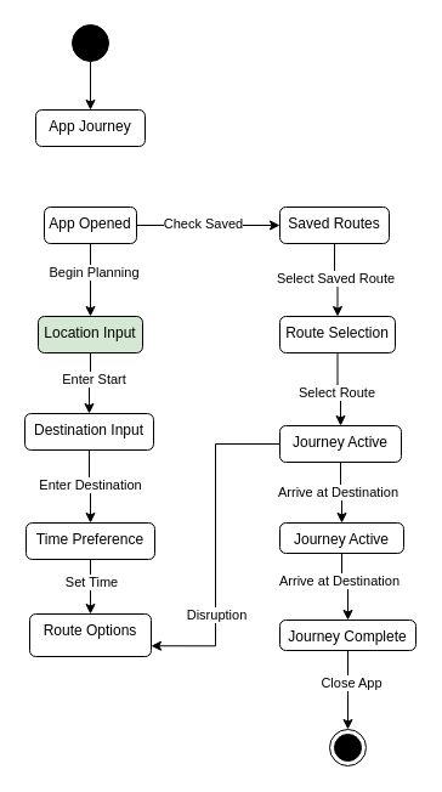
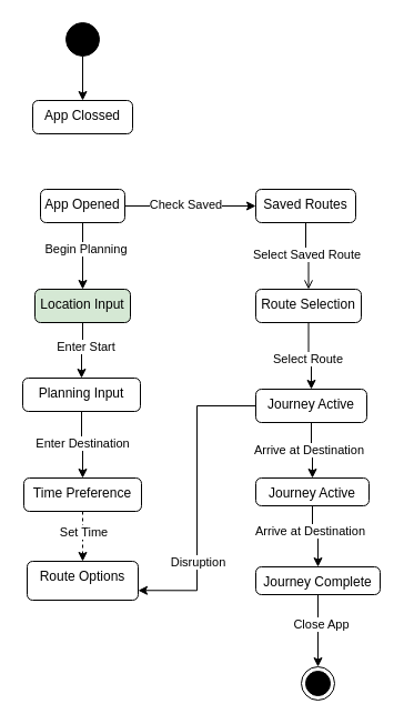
  <mxCell id="0" />
  <mxCell id="1" parent="0" />
  <mxCell id="2" style="edgeStyle=orthogonalEdgeStyle;rounded=0;orthogonalLoop=1;jettySize=auto;html=1;exitX=0.5;exitY=1;exitDx=0;exitDy=0;entryX=0.5;entryY=0;entryDx=0;entryDy=0;" edge="1" parent="1" source="3" target="4"><mxGeometry relative="1" as="geometry" /></mxCell>
  <mxCell id="3" value="" style="ellipse;fillColor=strokeColor;html=1;" vertex="1" parent="1"><mxGeometry x="59" y="20" width="30" height="30" as="geometry" /></mxCell>
- <mxCell id="4" value="App Journey" style="html=1;align=center;verticalAlign=top;rounded=1;absoluteArcSize=1;arcSize=10;dashed=0;whiteSpace=wrap;" vertex="1" parent="1"><mxGeometry x="29" y="90" width="90" height="30" as="geometry" /></mxCell>
+ <mxCell id="4" value="App Clossed" style="html=1;align=center;verticalAlign=top;rounded=1;absoluteArcSize=1;arcSize=10;dashed=0;whiteSpace=wrap;" vertex="1" parent="1"><mxGeometry x="29" y="90" width="90" height="30" as="geometry" /></mxCell>
  <mxCell id="5" style="edgeStyle=orthogonalEdgeStyle;rounded=0;orthogonalLoop=1;jettySize=auto;html=1;exitX=0.5;exitY=1;exitDx=0;exitDy=0;entryX=0.5;entryY=0;entryDx=0;entryDy=0;" edge="1" parent="1" source="9" target="15"><mxGeometry relative="1" as="geometry" /></mxCell>
  <mxCell id="6" value="Begin Planning" style="edgeLabel;html=1;align=center;verticalAlign=middle;resizable=0;points=[];" vertex="1" connectable="0" parent="5"><mxGeometry x="-0.25" y="2" relative="1" as="geometry"><mxPoint as="offset" /></mxGeometry></mxCell>
  <mxCell id="7" style="edgeStyle=orthogonalEdgeStyle;rounded=0;orthogonalLoop=1;jettySize=auto;html=1;exitX=1;exitY=0.5;exitDx=0;exitDy=0;entryX=0;entryY=0.5;entryDx=0;entryDy=0;" edge="1" parent="1" source="9" target="12"><mxGeometry relative="1" as="geometry" /></mxCell>
  <mxCell id="8" value="Check Saved" style="edgeLabel;html=1;align=center;verticalAlign=middle;resizable=0;points=[];" vertex="1" connectable="0" parent="7"><mxGeometry x="-0.085" y="2" relative="1" as="geometry"><mxPoint as="offset" /></mxGeometry></mxCell>
  <mxCell id="9" value="App Opened" style="html=1;align=center;verticalAlign=top;rounded=1;absoluteArcSize=1;arcSize=10;dashed=0;whiteSpace=wrap;" vertex="1" parent="1"><mxGeometry x="36" y="170" width="76" height="30" as="geometry" /></mxCell>
- <mxCell id="10" style="edgeStyle=orthogonalEdgeStyle;rounded=0;orthogonalLoop=1;jettySize=auto;html=1;exitX=0.5;exitY=1;exitDx=0;exitDy=0;entryX=0.5;entryY=0;entryDx=0;entryDy=0;" edge="1" parent="1" source="12" target="21"><mxGeometry relative="1" as="geometry" /></mxCell>
+ <mxCell id="10" style="edgeStyle=orthogonalEdgeStyle;rounded=0;orthogonalLoop=1;jettySize=auto;html=1;exitX=0.5;exitY=1;exitDx=0;exitDy=0;entryX=0.5;entryY=0;entryDx=0;entryDy=0;endArrow=open;" edge="1" parent="1" source="12" target="21"><mxGeometry relative="1" as="geometry" /></mxCell>
  <mxCell id="11" value="Select Saved Route" style="edgeLabel;html=1;align=center;verticalAlign=middle;resizable=0;points=[];" vertex="1" connectable="0" parent="10"><mxGeometry x="-0.12" relative="1" as="geometry"><mxPoint as="offset" /></mxGeometry></mxCell>
  <mxCell id="12" value="Saved Routes" style="html=1;align=center;verticalAlign=top;rounded=1;absoluteArcSize=1;arcSize=10;dashed=0;whiteSpace=wrap;" vertex="1" parent="1"><mxGeometry x="230" y="170" width="90" height="30" as="geometry" /></mxCell>
  <mxCell id="13" style="edgeStyle=orthogonalEdgeStyle;rounded=0;orthogonalLoop=1;jettySize=auto;html=1;exitX=0.5;exitY=1;exitDx=0;exitDy=0;entryX=0.5;entryY=0;entryDx=0;entryDy=0;" edge="1" parent="1" source="15" target="18"><mxGeometry relative="1" as="geometry" /></mxCell>
  <mxCell id="14" value="Enter Start" style="edgeLabel;html=1;align=center;verticalAlign=middle;resizable=0;points=[];" vertex="1" connectable="0" parent="13"><mxGeometry x="-0.196" y="2" relative="1" as="geometry"><mxPoint as="offset" /></mxGeometry></mxCell>
  <mxCell id="15" value="Location Input" style="html=1;align=center;verticalAlign=top;rounded=1;absoluteArcSize=1;arcSize=10;dashed=0;whiteSpace=wrap;fillColor=#d5e8d4;" vertex="1" parent="1"><mxGeometry x="31" y="260" width="86" height="30" as="geometry" /></mxCell>
  <mxCell id="16" style="edgeStyle=orthogonalEdgeStyle;rounded=0;orthogonalLoop=1;jettySize=auto;html=1;exitX=0.5;exitY=1;exitDx=0;exitDy=0;entryX=0.5;entryY=0;entryDx=0;entryDy=0;" edge="1" parent="1" source="18" target="24"><mxGeometry relative="1" as="geometry" /></mxCell>
  <mxCell id="17" value="Enter Destination" style="edgeLabel;html=1;align=center;verticalAlign=middle;resizable=0;points=[];" vertex="1" connectable="0" parent="16"><mxGeometry x="-0.082" relative="1" as="geometry"><mxPoint as="offset" /></mxGeometry></mxCell>
- <mxCell id="18" value="Destination Input" style="html=1;align=center;verticalAlign=top;rounded=1;absoluteArcSize=1;arcSize=10;dashed=0;whiteSpace=wrap;" vertex="1" parent="1"><mxGeometry x="20" y="340" width="106" height="30" as="geometry" /></mxCell>
+ <mxCell id="18" value="Planning Input" style="html=1;align=center;verticalAlign=top;rounded=1;absoluteArcSize=1;arcSize=10;dashed=0;whiteSpace=wrap;" vertex="1" parent="1"><mxGeometry x="20" y="340" width="106" height="30" as="geometry" /></mxCell>
  <mxCell id="19" style="edgeStyle=orthogonalEdgeStyle;rounded=0;orthogonalLoop=1;jettySize=auto;html=1;exitX=0.5;exitY=1;exitDx=0;exitDy=0;entryX=0.5;entryY=0;entryDx=0;entryDy=0;" edge="1" parent="1" source="21" target="30"><mxGeometry relative="1" as="geometry" /></mxCell>
  <mxCell id="20" value="Select Route" style="edgeLabel;html=1;align=center;verticalAlign=middle;resizable=0;points=[];" vertex="1" connectable="0" parent="19"><mxGeometry x="-0.04" y="-2" relative="1" as="geometry"><mxPoint x="-1" as="offset" /></mxGeometry></mxCell>
  <mxCell id="21" value="Route Selection" style="html=1;align=center;verticalAlign=top;rounded=1;absoluteArcSize=1;arcSize=10;dashed=0;whiteSpace=wrap;" vertex="1" parent="1"><mxGeometry x="230" y="260" width="95" height="30" as="geometry" /></mxCell>
- <mxCell id="22" style="edgeStyle=orthogonalEdgeStyle;rounded=0;orthogonalLoop=1;jettySize=auto;html=1;exitX=0.5;exitY=1;exitDx=0;exitDy=0;entryX=0.5;entryY=0;entryDx=0;entryDy=0;" edge="1" parent="1" source="24" target="25"><mxGeometry relative="1" as="geometry" /></mxCell>
+ <mxCell id="22" style="edgeStyle=orthogonalEdgeStyle;rounded=0;orthogonalLoop=1;jettySize=auto;html=1;exitX=0.5;exitY=1;exitDx=0;exitDy=0;entryX=0.5;entryY=0;entryDx=0;entryDy=0;dashed=1;" edge="1" parent="1" source="24" target="25"><mxGeometry relative="1" as="geometry" /></mxCell>
  <mxCell id="23" value="Set Time" style="edgeLabel;html=1;align=center;verticalAlign=middle;resizable=0;points=[];" vertex="1" connectable="0" parent="22"><mxGeometry x="-0.2" relative="1" as="geometry"><mxPoint as="offset" /></mxGeometry></mxCell>
  <mxCell id="24" value="Time Preference" style="html=1;align=center;verticalAlign=top;rounded=1;absoluteArcSize=1;arcSize=10;dashed=0;whiteSpace=wrap;" vertex="1" parent="1"><mxGeometry x="21" y="430" width="106" height="30" as="geometry" /></mxCell>
  <mxCell id="25" value="Route Options" style="html=1;align=center;verticalAlign=top;rounded=1;absoluteArcSize=1;arcSize=10;dashed=0;whiteSpace=wrap;" vertex="1" parent="1"><mxGeometry x="24" y="505" width="100" height="35" as="geometry" /></mxCell>
  <mxCell id="26" style="edgeStyle=orthogonalEdgeStyle;rounded=0;orthogonalLoop=1;jettySize=auto;html=1;exitX=0;exitY=0.5;exitDx=0;exitDy=0;entryX=1;entryY=0.75;entryDx=0;entryDy=0;" edge="1" parent="1" source="30" target="25"><mxGeometry relative="1" as="geometry" /></mxCell>
  <mxCell id="27" value="Disruption" style="edgeLabel;html=1;align=center;verticalAlign=middle;resizable=0;points=[];" vertex="1" connectable="0" parent="26"><mxGeometry x="0.421" relative="1" as="geometry"><mxPoint as="offset" /></mxGeometry></mxCell>
  <mxCell id="28" style="edgeStyle=orthogonalEdgeStyle;rounded=0;orthogonalLoop=1;jettySize=auto;html=1;exitX=0.5;exitY=1;exitDx=0;exitDy=0;entryX=0.5;entryY=0;entryDx=0;entryDy=0;" edge="1" parent="1" source="30" target="33"><mxGeometry relative="1" as="geometry" /></mxCell>
  <mxCell id="29" value="Arrive at Destination" style="edgeLabel;html=1;align=center;verticalAlign=middle;resizable=0;points=[];" vertex="1" connectable="0" parent="28"><mxGeometry x="-0.049" y="-3" relative="1" as="geometry"><mxPoint as="offset" /></mxGeometry></mxCell>
  <mxCell id="30" value="Journey Active" style="html=1;align=center;verticalAlign=top;rounded=1;absoluteArcSize=1;arcSize=10;dashed=0;whiteSpace=wrap;" vertex="1" parent="1"><mxGeometry x="230" y="350" width="100" height="30" as="geometry" /></mxCell>
  <mxCell id="31" style="edgeStyle=orthogonalEdgeStyle;rounded=0;orthogonalLoop=1;jettySize=auto;html=1;exitX=0.5;exitY=1;exitDx=0;exitDy=0;entryX=0.5;entryY=0;entryDx=0;entryDy=0;" edge="1" parent="1" source="33" target="36"><mxGeometry relative="1" as="geometry" /></mxCell>
  <mxCell id="32" value="Arrive at Destination" style="edgeLabel;html=1;align=center;verticalAlign=middle;resizable=0;points=[];" vertex="1" connectable="0" parent="31"><mxGeometry x="-0.275" y="-3" relative="1" as="geometry"><mxPoint as="offset" /></mxGeometry></mxCell>
  <mxCell id="33" value="Journey Active" style="html=1;align=center;verticalAlign=top;rounded=1;absoluteArcSize=1;arcSize=10;dashed=0;whiteSpace=wrap;" vertex="1" parent="1"><mxGeometry x="230" y="430" width="102" height="25" as="geometry" /></mxCell>
  <mxCell id="34" style="edgeStyle=orthogonalEdgeStyle;rounded=0;orthogonalLoop=1;jettySize=auto;html=1;exitX=0.5;exitY=1;exitDx=0;exitDy=0;entryX=0.5;entryY=0;entryDx=0;entryDy=0;" edge="1" parent="1" source="36" target="37"><mxGeometry relative="1" as="geometry" /></mxCell>
  <mxCell id="35" value="Close App" style="edgeLabel;html=1;align=center;verticalAlign=middle;resizable=0;points=[];" vertex="1" connectable="0" parent="34"><mxGeometry x="-0.215" y="2" relative="1" as="geometry"><mxPoint as="offset" /></mxGeometry></mxCell>
  <mxCell id="36" value="Journey Complete" style="html=1;align=center;verticalAlign=top;rounded=1;absoluteArcSize=1;arcSize=10;dashed=0;whiteSpace=wrap;" vertex="1" parent="1"><mxGeometry x="230" y="510" width="112" height="25" as="geometry" /></mxCell>
  <mxCell id="37" value="" style="ellipse;html=1;shape=endState;fillColor=strokeColor;" vertex="1" parent="1"><mxGeometry x="271" y="600" width="30" height="30" as="geometry" /></mxCell>
